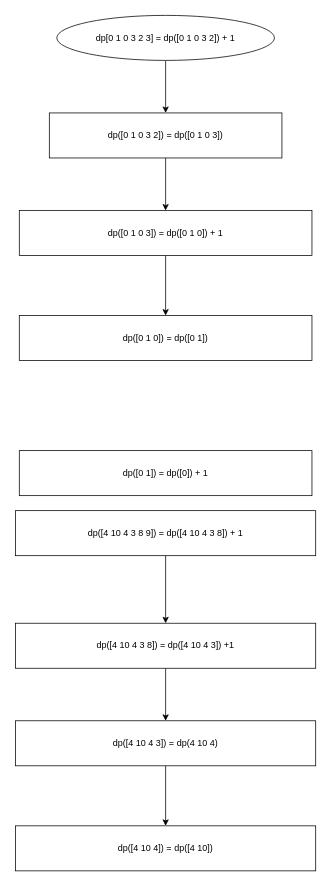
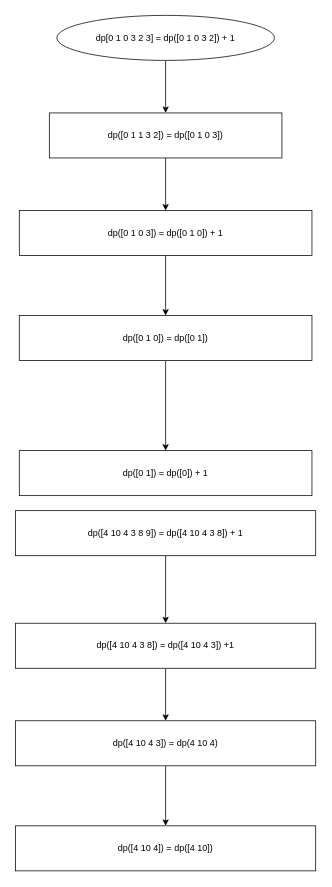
  <mxCell id="0" />
  <mxCell id="1" parent="0" />
  <mxCell id="2" value="" style="edgeStyle=orthogonalEdgeStyle;rounded=0;orthogonalLoop=1;jettySize=auto;html=1;" edge="1" parent="1" source="3" target="5"><mxGeometry relative="1" as="geometry" /></mxCell>
  <mxCell id="3" value="dp[0 1 0 3 2 3] = dp([0 1 0 3 2]) + 1" style="ellipse;whiteSpace=wrap;html=1;" vertex="1" parent="1"><mxGeometry x="75" y="20" width="290" height="60" as="geometry" /></mxCell>
  <mxCell id="4" value="" style="edgeStyle=orthogonalEdgeStyle;rounded=0;orthogonalLoop=1;jettySize=auto;html=1;" edge="1" parent="1" source="5" target="7"><mxGeometry relative="1" as="geometry" /></mxCell>
- <mxCell id="5" value="dp([0 1 0 3 2]) = dp([0 1 0 3])" style="whiteSpace=wrap;html=1;" vertex="1" parent="1"><mxGeometry x="65" y="150" width="310" height="60" as="geometry" /></mxCell>
+ <mxCell id="5" value="dp([0 1 1 3 2]) = dp([0 1 0 3])" style="whiteSpace=wrap;html=1;" vertex="1" parent="1"><mxGeometry x="65" y="150" width="310" height="60" as="geometry" /></mxCell>
  <mxCell id="6" value="" style="edgeStyle=orthogonalEdgeStyle;rounded=0;orthogonalLoop=1;jettySize=auto;html=1;" edge="1" parent="1" source="7" target="9"><mxGeometry relative="1" as="geometry" /></mxCell>
  <mxCell id="7" value="&lt;span&gt;dp([0 1 0 3]) = dp([0 1 0]) + 1&lt;/span&gt;" style="whiteSpace=wrap;html=1;" vertex="1" parent="1"><mxGeometry x="25" y="280" width="390" height="60" as="geometry" /></mxCell>
+ <mxCell id="8" value="" style="edgeStyle=orthogonalEdgeStyle;rounded=0;orthogonalLoop=1;jettySize=auto;html=1;" edge="1" parent="1" source="9" target="10"><mxGeometry relative="1" as="geometry" /></mxCell>
  <mxCell id="9" value="dp([0 1 0]) = dp([0 1])" style="whiteSpace=wrap;html=1;" vertex="1" parent="1"><mxGeometry x="25" y="420" width="390" height="60" as="geometry" /></mxCell>
  <mxCell id="10" value="dp([0 1]) = dp([0]) + 1" style="whiteSpace=wrap;html=1;" vertex="1" parent="1"><mxGeometry x="25" y="600" width="390" height="60" as="geometry" /></mxCell>
  <mxCell id="11" value="" style="edgeStyle=orthogonalEdgeStyle;rounded=0;orthogonalLoop=1;jettySize=auto;html=1;" edge="1" parent="1" source="12" target="14"><mxGeometry relative="1" as="geometry" /></mxCell>
  <mxCell id="12" value="dp([4 10 4 3 8 9]) = dp([4 10 4 3 8]) + 1" style="whiteSpace=wrap;html=1;" vertex="1" parent="1"><mxGeometry x="20" y="680" width="400" height="60" as="geometry" /></mxCell>
  <mxCell id="13" value="" style="edgeStyle=orthogonalEdgeStyle;rounded=0;orthogonalLoop=1;jettySize=auto;html=1;" edge="1" parent="1" source="14" target="16"><mxGeometry relative="1" as="geometry" /></mxCell>
  <mxCell id="14" value="dp([4 10 4 3 8]) = dp([4 10 4 3]) +1" style="whiteSpace=wrap;html=1;" vertex="1" parent="1"><mxGeometry x="20" y="830" width="400" height="60" as="geometry" /></mxCell>
  <mxCell id="15" value="" style="edgeStyle=orthogonalEdgeStyle;rounded=0;orthogonalLoop=1;jettySize=auto;html=1;" edge="1" parent="1" source="16" target="17"><mxGeometry relative="1" as="geometry" /></mxCell>
  <mxCell id="16" value="dp([4 10 4 3]) = dp(4 10 4)" style="whiteSpace=wrap;html=1;" vertex="1" parent="1"><mxGeometry x="20" y="960" width="400" height="60" as="geometry" /></mxCell>
  <mxCell id="17" value="dp([4 10 4]) = dp([4 10])" style="whiteSpace=wrap;html=1;" vertex="1" parent="1"><mxGeometry x="20" y="1100" width="400" height="60" as="geometry" /></mxCell>
